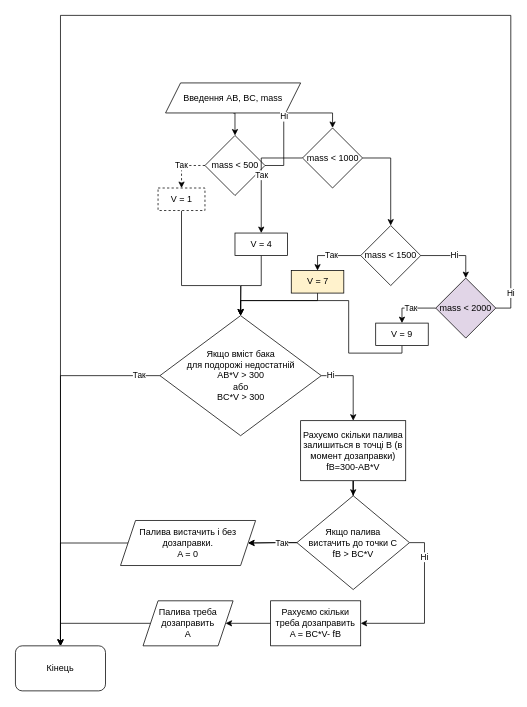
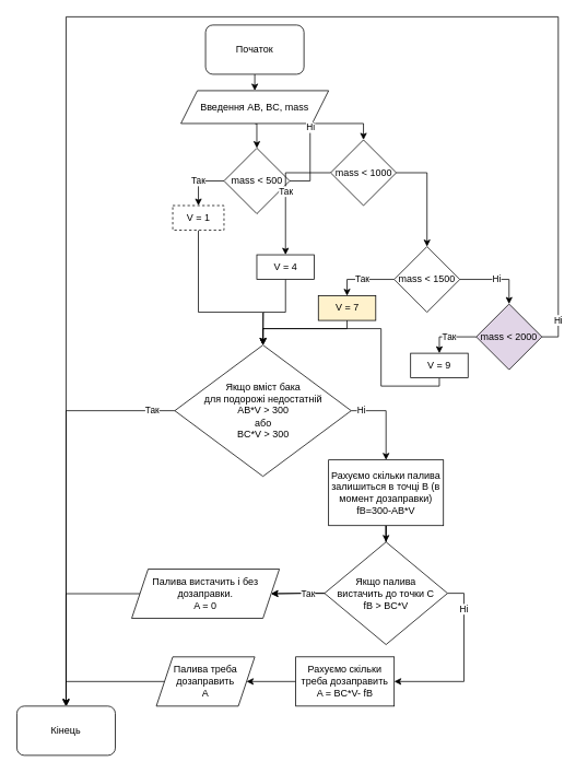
  <mxCell id="0" />
  <mxCell id="1" parent="0" />
+ <mxCell id="2" style="edgeStyle=orthogonalEdgeStyle;rounded=0;orthogonalLoop=1;jettySize=auto;html=1;exitX=0.5;exitY=1;exitDx=0;exitDy=0;entryX=0.5;entryY=0;entryDx=0;entryDy=0;" edge="1" parent="1" source="3" target="5"><mxGeometry relative="1" as="geometry" /></mxCell>
+ <mxCell id="3" value="Початок" style="rounded=1;whiteSpace=wrap;html=1;" vertex="1" parent="1"><mxGeometry x="250" y="30" width="120" height="60" as="geometry" /></mxCell>
  <mxCell id="4" style="edgeStyle=orthogonalEdgeStyle;rounded=0;orthogonalLoop=1;jettySize=auto;html=1;exitX=0.5;exitY=1;exitDx=0;exitDy=0;entryX=0.5;entryY=0;entryDx=0;entryDy=0;" edge="1" parent="1" source="5" target="24"><mxGeometry relative="1" as="geometry"><mxPoint x="310" y="180" as="targetPoint" /></mxGeometry></mxCell>
  <mxCell id="5" value="Введення AB, BC, mass" style="shape=parallelogram;perimeter=parallelogramPerimeter;whiteSpace=wrap;html=1;fixedSize=1;" vertex="1" parent="1"><mxGeometry x="220" y="110" width="180" height="40" as="geometry" /></mxCell>
  <mxCell id="6" value="Так" style="edgeStyle=orthogonalEdgeStyle;rounded=0;orthogonalLoop=1;jettySize=auto;html=1;exitX=0;exitY=0.5;exitDx=0;exitDy=0;entryX=0.5;entryY=0;entryDx=0;entryDy=0;" edge="1" parent="1" source="8" target="9"><mxGeometry x="-0.888" relative="1" as="geometry"><mxPoint as="offset" /></mxGeometry></mxCell>
  <mxCell id="7" value="Ні" style="edgeStyle=orthogonalEdgeStyle;rounded=0;orthogonalLoop=1;jettySize=auto;html=1;exitX=1;exitY=0.5;exitDx=0;exitDy=0;" edge="1" parent="1" source="8" target="11"><mxGeometry x="-0.766" relative="1" as="geometry"><mxPoint x="460" y="550" as="targetPoint" /><mxPoint as="offset" /></mxGeometry></mxCell>
  <mxCell id="8" value="Якщо вміст бака &lt;br&gt;для подорожі недостатній&lt;br&gt;AB*V &amp;gt; 300&lt;br&gt;або&lt;br&gt;BC*V &amp;gt; 300" style="rhombus;whiteSpace=wrap;html=1;" vertex="1" parent="1"><mxGeometry x="212.5" y="420" width="215" height="160" as="geometry" /></mxCell>
  <mxCell id="9" value="Кінець" style="rounded=1;whiteSpace=wrap;html=1;" vertex="1" parent="1"><mxGeometry x="20" y="860" width="120" height="60" as="geometry" /></mxCell>
  <mxCell id="10" style="edgeStyle=orthogonalEdgeStyle;rounded=0;orthogonalLoop=1;jettySize=auto;html=1;exitX=0.5;exitY=1;exitDx=0;exitDy=0;" edge="1" parent="1" source="11" target="15"><mxGeometry relative="1" as="geometry"><mxPoint x="470" y="760" as="targetPoint" /></mxGeometry></mxCell>
  <mxCell id="11" value="Рахуємо скільки палива залишиться в точці В (в момент дозаправки)&lt;br&gt;fB=300-AB*V" style="rounded=0;whiteSpace=wrap;html=1;" vertex="1" parent="1"><mxGeometry x="400" y="560" width="140" height="80" as="geometry" /></mxCell>
  <mxCell id="12" style="edgeStyle=orthogonalEdgeStyle;rounded=0;orthogonalLoop=1;jettySize=auto;html=1;exitX=0;exitY=0.5;exitDx=0;exitDy=0;" edge="1" parent="1" source="15" target="17"><mxGeometry relative="1" as="geometry"><mxPoint x="280" y="723" as="targetPoint" /></mxGeometry></mxCell>
  <mxCell id="13" value="Так" style="edgeStyle=orthogonalEdgeStyle;rounded=0;orthogonalLoop=1;jettySize=auto;html=1;" edge="1" parent="1" source="15" target="17"><mxGeometry x="-0.237" y="1" relative="1" as="geometry"><mxPoint x="5" y="-1" as="offset" /></mxGeometry></mxCell>
  <mxCell id="14" value="Ні" style="edgeStyle=orthogonalEdgeStyle;rounded=0;orthogonalLoop=1;jettySize=auto;html=1;exitX=1;exitY=0.5;exitDx=0;exitDy=0;entryX=1;entryY=0.5;entryDx=0;entryDy=0;" edge="1" parent="1" source="15" target="21"><mxGeometry x="-0.647" relative="1" as="geometry"><mxPoint y="1" as="offset" /></mxGeometry></mxCell>
  <mxCell id="15" value="Якщо палива &lt;br&gt;вистачить до точки С&lt;br&gt;fB &amp;gt; BC*V" style="rhombus;whiteSpace=wrap;html=1;" vertex="1" parent="1"><mxGeometry x="395" y="660" width="150" height="125" as="geometry" /></mxCell>
  <mxCell id="16" style="edgeStyle=orthogonalEdgeStyle;rounded=0;orthogonalLoop=1;jettySize=auto;html=1;exitX=0;exitY=0.5;exitDx=0;exitDy=0;entryX=0.5;entryY=0;entryDx=0;entryDy=0;" edge="1" parent="1" source="17" target="9"><mxGeometry relative="1" as="geometry" /></mxCell>
  <mxCell id="17" value="Палива вистачить і без дозаправки.&lt;br&gt;A = 0" style="shape=parallelogram;perimeter=parallelogramPerimeter;whiteSpace=wrap;html=1;fixedSize=1;" vertex="1" parent="1"><mxGeometry x="160" y="693" width="180" height="60" as="geometry" /></mxCell>
  <mxCell id="18" style="edgeStyle=orthogonalEdgeStyle;rounded=0;orthogonalLoop=1;jettySize=auto;html=1;exitX=0;exitY=0.5;exitDx=0;exitDy=0;entryX=0.5;entryY=0;entryDx=0;entryDy=0;" edge="1" parent="1" source="19" target="9"><mxGeometry relative="1" as="geometry" /></mxCell>
  <mxCell id="19" value="Палива треба дозаправить&lt;br&gt;A" style="shape=parallelogram;perimeter=parallelogramPerimeter;whiteSpace=wrap;html=1;fixedSize=1;" vertex="1" parent="1"><mxGeometry x="190" y="800" width="120" height="60" as="geometry" /></mxCell>
  <mxCell id="20" style="edgeStyle=orthogonalEdgeStyle;rounded=0;orthogonalLoop=1;jettySize=auto;html=1;exitX=0;exitY=0.5;exitDx=0;exitDy=0;entryX=1;entryY=0.5;entryDx=0;entryDy=0;" edge="1" parent="1" source="21" target="19"><mxGeometry relative="1" as="geometry" /></mxCell>
  <mxCell id="21" value="Рахуємо скільки треба дозаправить&lt;br&gt;A = BC*V- fB" style="rounded=0;whiteSpace=wrap;html=1;" vertex="1" parent="1"><mxGeometry x="360" y="800" width="120" height="60" as="geometry" /></mxCell>
- <mxCell id="22" value="Так" style="edgeStyle=orthogonalEdgeStyle;rounded=0;orthogonalLoop=1;jettySize=auto;html=1;exitX=0;exitY=0.5;exitDx=0;exitDy=0;dashed=1;" edge="1" parent="1" source="24" target="26"><mxGeometry relative="1" as="geometry"><mxPoint x="232.5" y="260" as="targetPoint" /></mxGeometry></mxCell>
+ <mxCell id="22" value="Так" style="edgeStyle=orthogonalEdgeStyle;rounded=0;orthogonalLoop=1;jettySize=auto;html=1;exitX=0;exitY=0.5;exitDx=0;exitDy=0;" edge="1" parent="1" source="24" target="26"><mxGeometry relative="1" as="geometry"><mxPoint x="232.5" y="260" as="targetPoint" /></mxGeometry></mxCell>
  <mxCell id="23" value="Ні" style="edgeStyle=orthogonalEdgeStyle;rounded=0;orthogonalLoop=1;jettySize=auto;html=1;exitX=1;exitY=0.5;exitDx=0;exitDy=0;entryX=0.5;entryY=0;entryDx=0;entryDy=0;" edge="1" parent="1" source="24" target="29"><mxGeometry relative="1" as="geometry"><mxPoint x="432.5" y="270" as="targetPoint" /></mxGeometry></mxCell>
  <mxCell id="24" value="mass &amp;lt; 500" style="rhombus;whiteSpace=wrap;html=1;" vertex="1" parent="1"><mxGeometry x="272.5" y="180" width="80" height="80" as="geometry" /></mxCell>
  <mxCell id="25" style="edgeStyle=orthogonalEdgeStyle;rounded=0;orthogonalLoop=1;jettySize=auto;html=1;exitX=0.5;exitY=1;exitDx=0;exitDy=0;entryX=0.5;entryY=0;entryDx=0;entryDy=0;" edge="1" parent="1" source="26" target="8"><mxGeometry relative="1" as="geometry"><Array as="points"><mxPoint x="241" y="380" /><mxPoint x="320" y="380" /></Array></mxGeometry></mxCell>
  <mxCell id="26" value="V = 1" style="rounded=0;whiteSpace=wrap;html=1;dashed=1;" vertex="1" parent="1"><mxGeometry x="210" y="250" width="62.5" height="30" as="geometry" /></mxCell>
  <mxCell id="27" value="Так" style="edgeStyle=orthogonalEdgeStyle;rounded=0;orthogonalLoop=1;jettySize=auto;html=1;exitX=0;exitY=0.5;exitDx=0;exitDy=0;" edge="1" parent="1" source="29" target="31"><mxGeometry relative="1" as="geometry"><mxPoint x="342.5" y="330" as="targetPoint" /></mxGeometry></mxCell>
  <mxCell id="28" style="edgeStyle=orthogonalEdgeStyle;rounded=0;orthogonalLoop=1;jettySize=auto;html=1;exitX=1;exitY=0.5;exitDx=0;exitDy=0;entryX=0.5;entryY=0;entryDx=0;entryDy=0;" edge="1" parent="1" source="29" target="34"><mxGeometry relative="1" as="geometry" /></mxCell>
  <mxCell id="29" value="mass &amp;lt; 1000" style="rhombus;whiteSpace=wrap;html=1;" vertex="1" parent="1"><mxGeometry x="402.5" y="170" width="80" height="80" as="geometry" /></mxCell>
  <mxCell id="30" style="edgeStyle=orthogonalEdgeStyle;rounded=0;orthogonalLoop=1;jettySize=auto;html=1;exitX=0.5;exitY=1;exitDx=0;exitDy=0;" edge="1" parent="1" source="31"><mxGeometry relative="1" as="geometry"><mxPoint x="320" y="420" as="targetPoint" /></mxGeometry></mxCell>
  <mxCell id="31" value="V = 4" style="rounded=0;whiteSpace=wrap;html=1;" vertex="1" parent="1"><mxGeometry x="312.5" y="310" width="70" height="30" as="geometry" /></mxCell>
  <mxCell id="32" value="Ні" style="edgeStyle=orthogonalEdgeStyle;rounded=0;orthogonalLoop=1;jettySize=auto;html=1;exitX=1;exitY=0.5;exitDx=0;exitDy=0;entryX=0.5;entryY=0;entryDx=0;entryDy=0;" edge="1" parent="1" source="34" target="37"><mxGeometry relative="1" as="geometry" /></mxCell>
  <mxCell id="33" value="Так" style="edgeStyle=orthogonalEdgeStyle;rounded=0;orthogonalLoop=1;jettySize=auto;html=1;exitX=0;exitY=0.5;exitDx=0;exitDy=0;entryX=0.5;entryY=0;entryDx=0;entryDy=0;" edge="1" parent="1" source="34" target="39"><mxGeometry relative="1" as="geometry" /></mxCell>
  <mxCell id="34" value="mass &amp;lt; 1500" style="rhombus;whiteSpace=wrap;html=1;" vertex="1" parent="1"><mxGeometry x="480" y="300" width="80" height="80" as="geometry" /></mxCell>
  <mxCell id="35" value="Так" style="edgeStyle=orthogonalEdgeStyle;rounded=0;orthogonalLoop=1;jettySize=auto;html=1;exitX=0;exitY=0.5;exitDx=0;exitDy=0;entryX=0.5;entryY=0;entryDx=0;entryDy=0;" edge="1" parent="1" source="37" target="41"><mxGeometry relative="1" as="geometry" /></mxCell>
  <mxCell id="36" value="Ні" style="edgeStyle=orthogonalEdgeStyle;rounded=0;orthogonalLoop=1;jettySize=auto;html=1;exitX=1;exitY=0.5;exitDx=0;exitDy=0;" edge="1" parent="1" source="37"><mxGeometry x="-0.957" relative="1" as="geometry"><mxPoint x="80" y="860" as="targetPoint" /><Array as="points"><mxPoint x="680" y="410" /><mxPoint x="680" y="20" /><mxPoint x="80" y="20" /></Array><mxPoint as="offset" /></mxGeometry></mxCell>
  <mxCell id="37" value="mass &amp;lt; 2000" style="rhombus;whiteSpace=wrap;html=1;fillColor=#e1d5e7;" vertex="1" parent="1"><mxGeometry x="580" y="370" width="80" height="80" as="geometry" /></mxCell>
  <mxCell id="38" style="edgeStyle=orthogonalEdgeStyle;rounded=0;orthogonalLoop=1;jettySize=auto;html=1;exitX=0.5;exitY=1;exitDx=0;exitDy=0;entryX=0.5;entryY=0;entryDx=0;entryDy=0;" edge="1" parent="1" source="39" target="8"><mxGeometry relative="1" as="geometry"><Array as="points"><mxPoint x="423" y="400" /><mxPoint x="320" y="400" /></Array></mxGeometry></mxCell>
  <mxCell id="39" value="V = 7" style="rounded=0;whiteSpace=wrap;html=1;fillColor=#fff2cc;" vertex="1" parent="1"><mxGeometry x="387.5" y="360" width="70" height="30" as="geometry" /></mxCell>
  <mxCell id="40" style="edgeStyle=orthogonalEdgeStyle;rounded=0;orthogonalLoop=1;jettySize=auto;html=1;exitX=0.5;exitY=1;exitDx=0;exitDy=0;entryX=0.5;entryY=0;entryDx=0;entryDy=0;" edge="1" parent="1" source="41" target="8"><mxGeometry relative="1" as="geometry"><Array as="points"><mxPoint x="535" y="470" /><mxPoint x="464" y="470" /><mxPoint x="464" y="400" /><mxPoint x="320" y="400" /></Array></mxGeometry></mxCell>
  <mxCell id="41" value="V = 9" style="rounded=0;whiteSpace=wrap;html=1;" vertex="1" parent="1"><mxGeometry x="500" y="430" width="70" height="30" as="geometry" /></mxCell>
